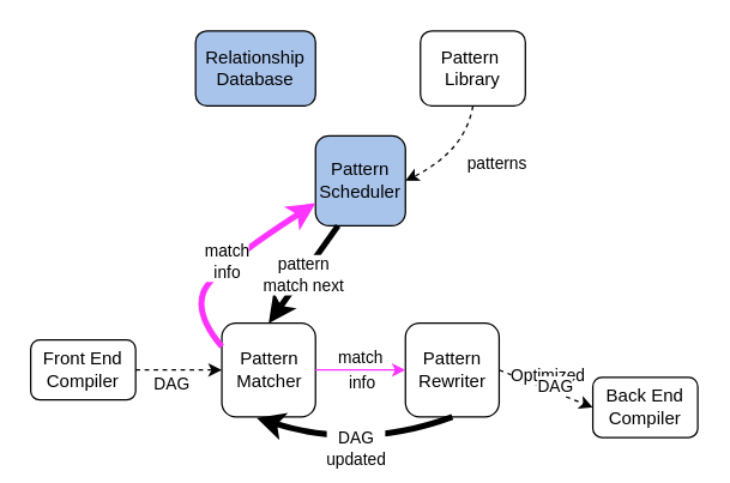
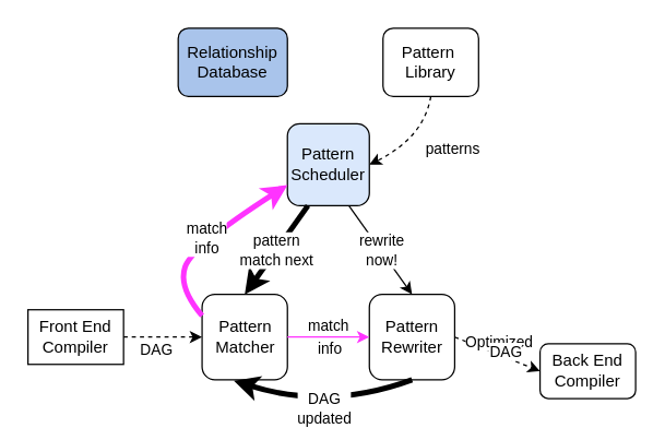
  <mxCell id="0" />
  <mxCell id="1" parent="0" />
- <mxCell id="2" value="Pattern&lt;br&gt;Scheduler" style="whiteSpace=wrap;html=1;aspect=fixed;fillColor=#A9C4EB;rounded=1;" parent="1" vertex="1"><mxGeometry x="210" y="90" width="60" height="60" as="geometry" /></mxCell>
- <mxCell id="3" value="Front End &lt;br&gt;Compiler" style="rounded=1;whiteSpace=wrap;html=1;" parent="1" vertex="1"><mxGeometry x="20" y="226.25" width="70" height="40" as="geometry" /></mxCell>
+ <mxCell id="2" value="Pattern&lt;br&gt;Scheduler" style="whiteSpace=wrap;html=1;aspect=fixed;fillColor=#dae8fc;rounded=1;" parent="1" vertex="1"><mxGeometry x="210" y="90" width="60" height="60" as="geometry" /></mxCell>
+ <mxCell id="3" value="Front End &lt;br&gt;Compiler" style="whiteSpace=wrap;html=1;rounded=0;" parent="1" vertex="1"><mxGeometry x="20" y="226.25" width="70" height="40" as="geometry" /></mxCell>
  <mxCell id="4" value="" style="endArrow=classic;html=1;rounded=0;exitX=1;exitY=0.5;exitDx=0;exitDy=0;entryX=0;entryY=0.5;entryDx=0;entryDy=0;dashed=1;" parent="1" source="3" target="8" edge="1"><mxGeometry relative="1" as="geometry"><mxPoint x="90" y="110" as="sourcePoint" /><mxPoint x="130" y="235" as="targetPoint" /></mxGeometry></mxCell>
  <mxCell id="5" value="DAG" style="edgeLabel;resizable=0;html=1;align=center;verticalAlign=middle;" parent="4" connectable="0" vertex="1"><mxGeometry relative="1" as="geometry"><mxPoint x="-6" y="9" as="offset" /></mxGeometry></mxCell>
  <mxCell id="6" value="Pattern&amp;nbsp;&lt;br&gt;Library" style="rounded=1;whiteSpace=wrap;html=1;" parent="1" vertex="1"><mxGeometry x="280" y="20" width="70" height="50" as="geometry" /></mxCell>
  <mxCell id="7" value="Relationship&lt;br&gt;Database" style="rounded=1;whiteSpace=wrap;html=1;fillColor=#A9C4EB;" parent="1" vertex="1"><mxGeometry x="130" y="20" width="80" height="50" as="geometry" /></mxCell>
  <mxCell id="8" value="Pattern Matcher" style="whiteSpace=wrap;html=1;aspect=fixed;rounded=1;" parent="1" vertex="1"><mxGeometry x="147.5" y="215" width="62.5" height="62.5" as="geometry" /></mxCell>
  <mxCell id="9" value="Pattern&lt;br&gt;Rewriter" style="whiteSpace=wrap;html=1;aspect=fixed;rounded=1;" parent="1" vertex="1"><mxGeometry x="270" y="215" width="62.5" height="62.5" as="geometry" /></mxCell>
  <mxCell id="10" value="" style="endArrow=classic;html=1;rounded=0;exitX=0.25;exitY=1;exitDx=0;exitDy=0;entryX=0.5;entryY=0;entryDx=0;entryDy=0;strokeWidth=4;" parent="1" source="2" target="8" edge="1"><mxGeometry relative="1" as="geometry"><mxPoint x="180" y="170" as="sourcePoint" /><mxPoint x="280" y="170" as="targetPoint" /></mxGeometry></mxCell>
  <mxCell id="11" value="pattern &lt;br&gt;match next" style="edgeLabel;resizable=0;html=1;align=center;verticalAlign=middle;labelBorderColor=none;" parent="10" connectable="0" vertex="1"><mxGeometry relative="1" as="geometry" /></mxCell>
+ <mxCell id="12" value="" style="endArrow=classic;html=1;rounded=0;entryX=0.5;entryY=0;entryDx=0;entryDy=0;exitX=0.75;exitY=1;exitDx=0;exitDy=0;" parent="1" source="2" target="9" edge="1"><mxGeometry relative="1" as="geometry"><mxPoint x="242" y="160" as="sourcePoint" /><mxPoint x="294" y="238.5" as="targetPoint" /></mxGeometry></mxCell>
+ <mxCell id="13" value="rewrite&lt;br&gt;now!" style="edgeLabel;resizable=0;html=1;align=center;verticalAlign=middle;" parent="12" connectable="0" vertex="1"><mxGeometry relative="1" as="geometry" /></mxCell>
  <mxCell id="14" value="" style="endArrow=classic;html=1;rounded=0;exitX=1;exitY=0.5;exitDx=0;exitDy=0;entryX=0;entryY=0.5;entryDx=0;entryDy=0;fillColor=#FF33FF;strokeColor=#FF33FF;strokeWidth=1;" parent="1" source="8" target="9" edge="1"><mxGeometry relative="1" as="geometry"><mxPoint x="170" y="200" as="sourcePoint" /><mxPoint x="270" y="200" as="targetPoint" /></mxGeometry></mxCell>
  <mxCell id="15" value="match" style="edgeLabel;resizable=0;html=1;align=center;verticalAlign=middle;" parent="14" connectable="0" vertex="1"><mxGeometry relative="1" as="geometry"><mxPoint x="-1" y="-9" as="offset" /></mxGeometry></mxCell>
  <mxCell id="16" value="" style="endArrow=classic;html=1;entryX=0;entryY=0.75;entryDx=0;entryDy=0;exitX=0;exitY=0.25;exitDx=0;exitDy=0;fillColor=#0077FF;strokeColor=#FF33FF;curved=1;strokeWidth=4;" parent="1" source="8" target="2" edge="1"><mxGeometry relative="1" as="geometry"><mxPoint x="60" y="200" as="sourcePoint" /><mxPoint x="160" y="200" as="targetPoint" /><Array as="points"><mxPoint x="130" y="210" /><mxPoint x="140" y="180" /></Array></mxGeometry></mxCell>
  <mxCell id="17" value="match&lt;br&gt;info" style="edgeLabel;resizable=0;html=1;align=center;verticalAlign=middle;" parent="16" connectable="0" vertex="1"><mxGeometry relative="1" as="geometry" /></mxCell>
  <mxCell id="18" value="" style="endArrow=classic;html=1;entryX=0.372;entryY=1.012;entryDx=0;entryDy=0;entryPerimeter=0;curved=1;strokeWidth=4;exitX=0.5;exitY=1;exitDx=0;exitDy=0;" parent="1" source="9" target="8" edge="1"><mxGeometry relative="1" as="geometry"><mxPoint x="300" y="290" as="sourcePoint" /><mxPoint x="280" y="370" as="targetPoint" /><Array as="points"><mxPoint x="240" y="300" /></Array></mxGeometry></mxCell>
  <mxCell id="19" value="DAG&lt;br&gt;updated" style="edgeLabel;resizable=0;html=1;align=center;verticalAlign=middle;" parent="18" connectable="0" vertex="1"><mxGeometry relative="1" as="geometry" /></mxCell>
  <mxCell id="20" value="" style="endArrow=classic;html=1;rounded=0;exitX=1;exitY=0.5;exitDx=0;exitDy=0;entryX=0;entryY=0.5;entryDx=0;entryDy=0;dashed=1;" parent="1" source="9" target="22" edge="1"><mxGeometry relative="1" as="geometry"><mxPoint x="410" y="270" as="sourcePoint" /><mxPoint x="420" y="270" as="targetPoint" /></mxGeometry></mxCell>
  <mxCell id="21" value="Optimized" style="edgeLabel;resizable=0;html=1;align=center;verticalAlign=middle;" parent="20" connectable="0" vertex="1"><mxGeometry relative="1" as="geometry"><mxPoint y="-9" as="offset" /></mxGeometry></mxCell>
  <mxCell id="22" value="Back End Compiler" style="rounded=1;whiteSpace=wrap;html=1;" parent="1" vertex="1"><mxGeometry x="395" y="251.25" width="70" height="40" as="geometry" /></mxCell>
  <mxCell id="23" value="DAG" style="edgeLabel;resizable=0;html=1;align=center;verticalAlign=middle;" connectable="0" vertex="1" parent="1"><mxGeometry x="381" y="254" as="geometry"><mxPoint x="-12" y="2" as="offset" /></mxGeometry></mxCell>
  <mxCell id="24" value="info" style="edgeLabel;resizable=0;html=1;align=center;verticalAlign=middle;" connectable="0" vertex="1" parent="1"><mxGeometry x="230.005" y="254" as="geometry"><mxPoint x="10" as="offset" /></mxGeometry></mxCell>
  <mxCell id="25" value="" style="endArrow=classic;html=1;exitX=0.5;exitY=1;exitDx=0;exitDy=0;entryX=1;entryY=0.5;entryDx=0;entryDy=0;curved=1;dashed=1;" edge="1" parent="1" source="6" target="2"><mxGeometry relative="1" as="geometry"><mxPoint x="360" y="120" as="sourcePoint" /><mxPoint x="460" y="120" as="targetPoint" /><Array as="points"><mxPoint x="310" y="100" /></Array></mxGeometry></mxCell>
  <mxCell id="26" value="patterns" style="edgeLabel;resizable=0;html=1;align=center;verticalAlign=middle;" connectable="0" vertex="1" parent="25"><mxGeometry relative="1" as="geometry"><mxPoint x="27" y="5" as="offset" /></mxGeometry></mxCell>
